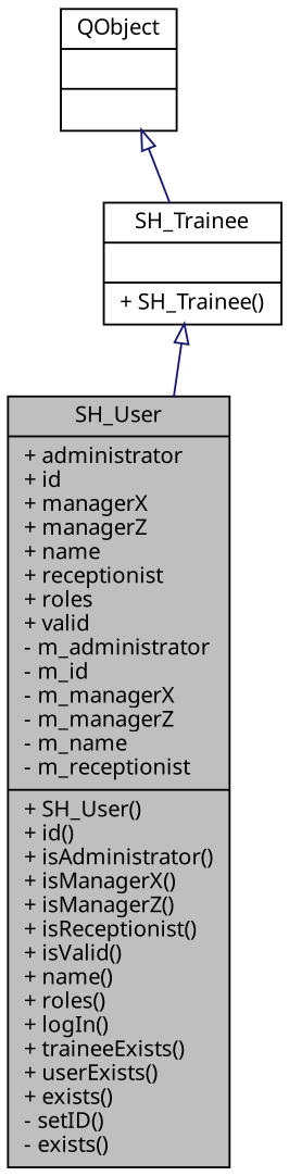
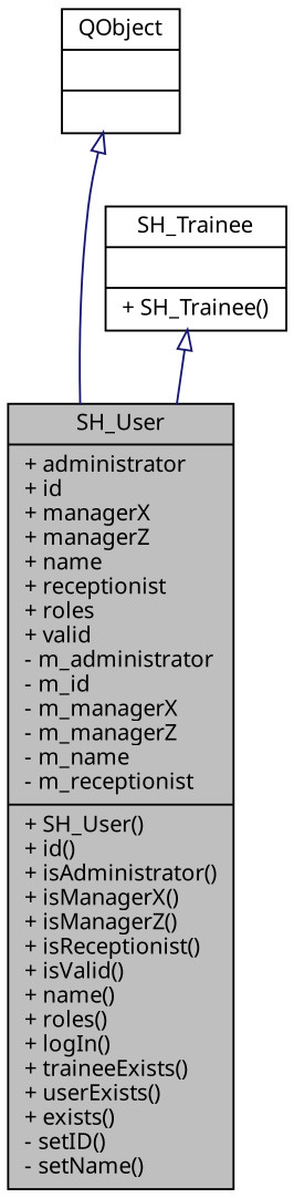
  digraph {
    fontname="Noto Sans"
    node [color=black fontname="Noto Sans" fontsize=11 shape=record]
    edge [arrowtail=onormal color=midnightblue dir=back fontname="Noto Sans" fontsize=11 labelfontname=Verdana labelfontsize=11 style=solid]
-   n1 [fillcolor=grey75 fontcolor=black height=0.2 label="{SH_User\n|+ administrator\l+ id\l+ managerX\l+ managerZ\l+ name\l+ receptionist\l+ roles\l+ valid\l- m_administrator\l- m_id\l- m_managerX\l- m_managerZ\l- m_name\l- m_receptionist\l|+ SH_User()\l+ id()\l+ isAdministrator()\l+ isManagerX()\l+ isManagerZ()\l+ isReceptionist()\l+ isValid()\l+ name()\l+ roles()\l+ logIn()\l+ traineeExists()\l+ userExists()\l+ exists()\l- setID()\l- exists()\l}" style=filled width=0.4]
+   n1 [fillcolor=grey75 fontcolor=black height=0.2 label="{SH_User\n|+ administrator\l+ id\l+ managerX\l+ managerZ\l+ name\l+ receptionist\l+ roles\l+ valid\l- m_administrator\l- m_id\l- m_managerX\l- m_managerZ\l- m_name\l- m_receptionist\l|+ SH_User()\l+ id()\l+ isAdministrator()\l+ isManagerX()\l+ isManagerZ()\l+ isReceptionist()\l+ isValid()\l+ name()\l+ roles()\l+ logIn()\l+ traineeExists()\l+ userExists()\l+ exists()\l- setID()\l- setName()\l}" style=filled width=0.4]
    n2 [height=0.2 label="{SH_Trainee\n||+ SH_Trainee()\l}" width=0.4]
    n3 [height=0.2 label="{QObject\n||}" width=0.4]
    n2 -> n1
-   n3 -> n2
+   n3 -> n1
  }
